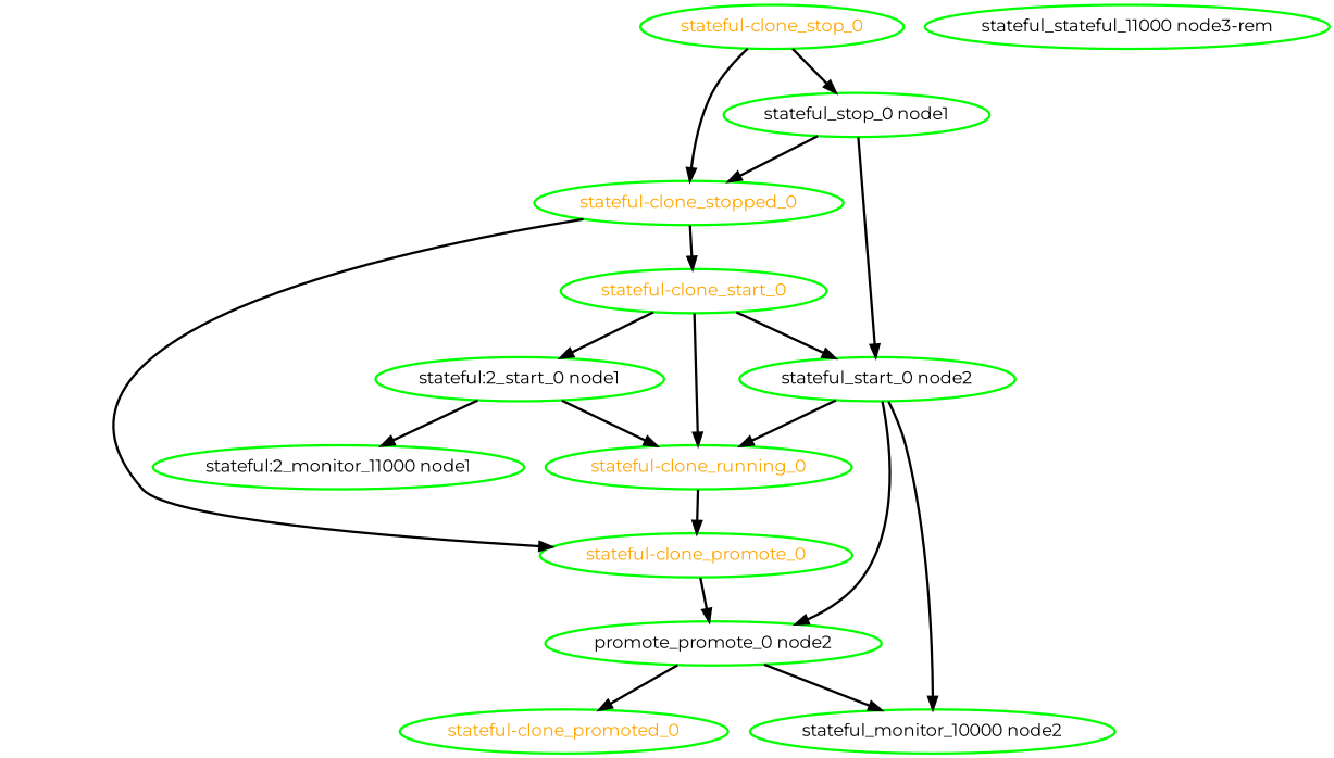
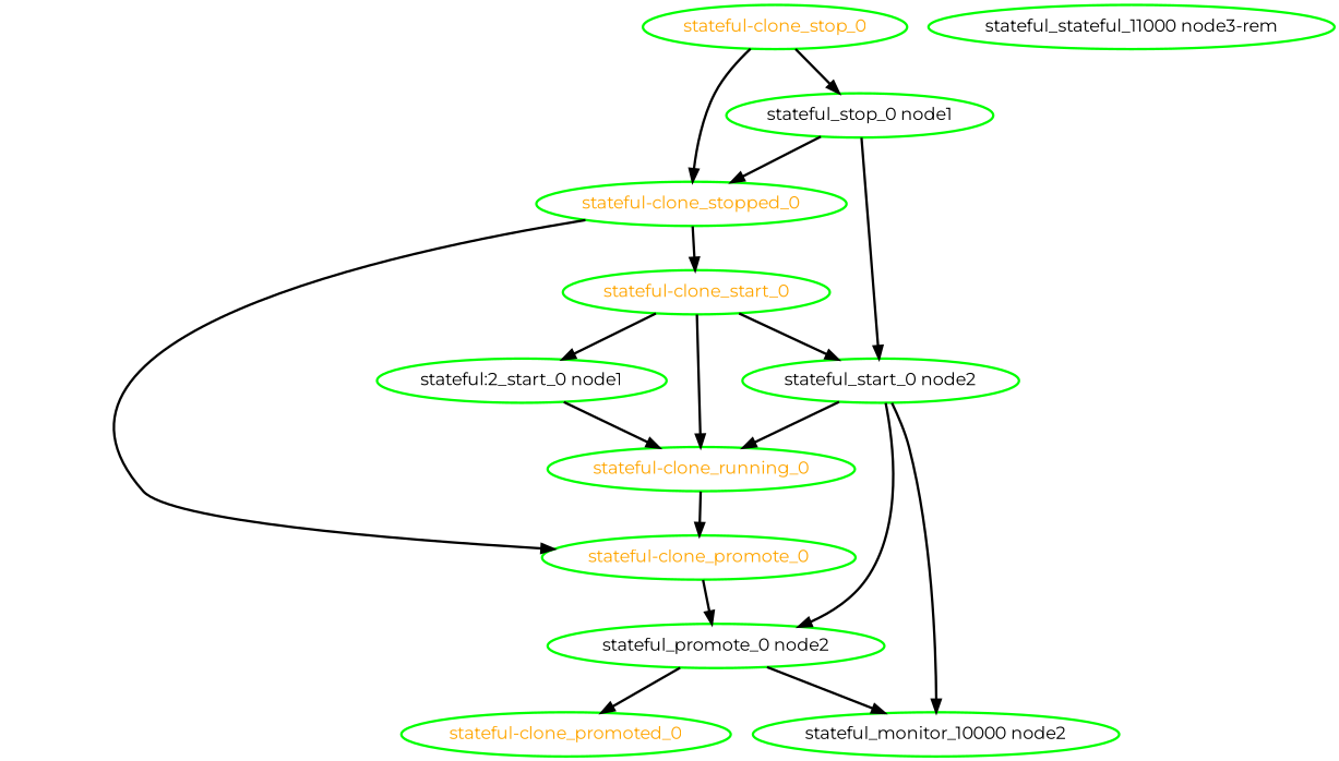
  digraph {
    fontname=Montserrat
    node [color=green fontcolor=black fontname=Montserrat style=bold]
    edge [fontname=Montserrat style=bold]
    "stateful-clone_promote_0" [fontcolor=orange]
-   "stateful_promote_0 node2" [label="promote_promote_0 node2"]
+   "stateful_promote_0 node2"
    "stateful-clone_promoted_0" [fontcolor=orange]
    "stateful_monitor_10000 node2"
    "stateful-clone_running_0" [fontcolor=orange]
    "stateful-clone_start_0" [fontcolor=orange]
    "stateful:2_start_0 node1"
    "stateful_start_0 node2"
-   "stateful:2_monitor_11000 node1"
    "stateful-clone_stop_0" [fontcolor=orange]
    "stateful-clone_stopped_0" [fontcolor=orange]
    "stateful_stop_0 node1"
    n13 [label="stateful_stateful_11000 node3-rem"]
    "stateful-clone_promote_0" -> "stateful_promote_0 node2"
    "stateful_promote_0 node2" -> "stateful-clone_promoted_0"
    "stateful_promote_0 node2" -> "stateful_monitor_10000 node2"
    "stateful-clone_running_0" -> "stateful-clone_promote_0"
    "stateful-clone_start_0" -> "stateful-clone_running_0"
    "stateful-clone_start_0" -> "stateful:2_start_0 node1"
    "stateful-clone_start_0" -> "stateful_start_0 node2"
    "stateful:2_start_0 node1" -> "stateful-clone_running_0"
-   "stateful:2_start_0 node1" -> "stateful:2_monitor_11000 node1"
    "stateful_start_0 node2" -> "stateful_promote_0 node2"
    "stateful_start_0 node2" -> "stateful_monitor_10000 node2"
    "stateful_start_0 node2" -> "stateful-clone_running_0"
    "stateful-clone_stop_0" -> "stateful-clone_stopped_0"
    "stateful-clone_stop_0" -> "stateful_stop_0 node1"
    "stateful-clone_stopped_0" -> "stateful-clone_promote_0"
    "stateful-clone_stopped_0" -> "stateful-clone_start_0"
    "stateful_stop_0 node1" -> "stateful_start_0 node2"
    "stateful_stop_0 node1" -> "stateful-clone_stopped_0"
  }
